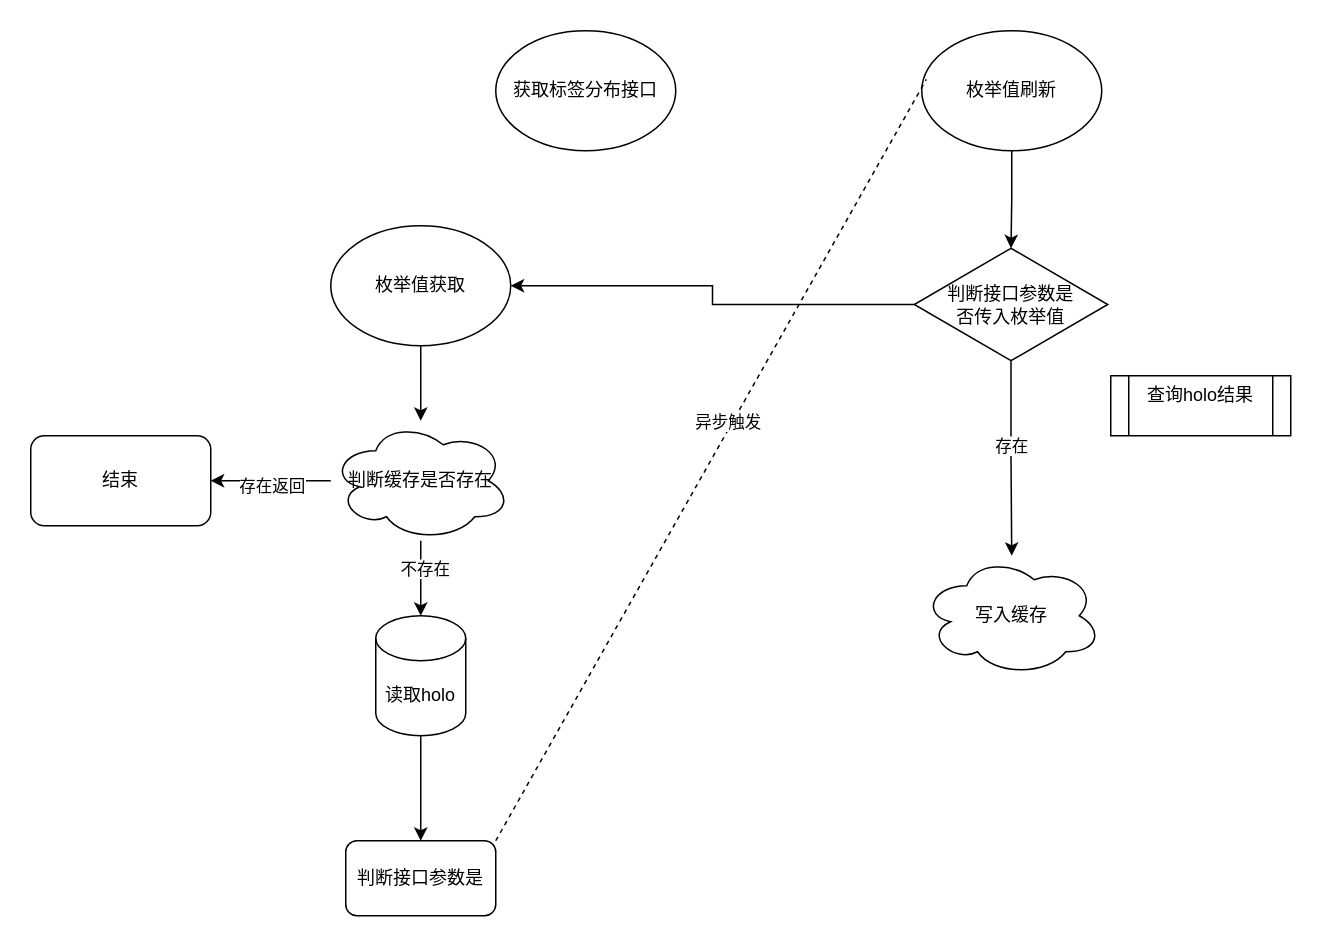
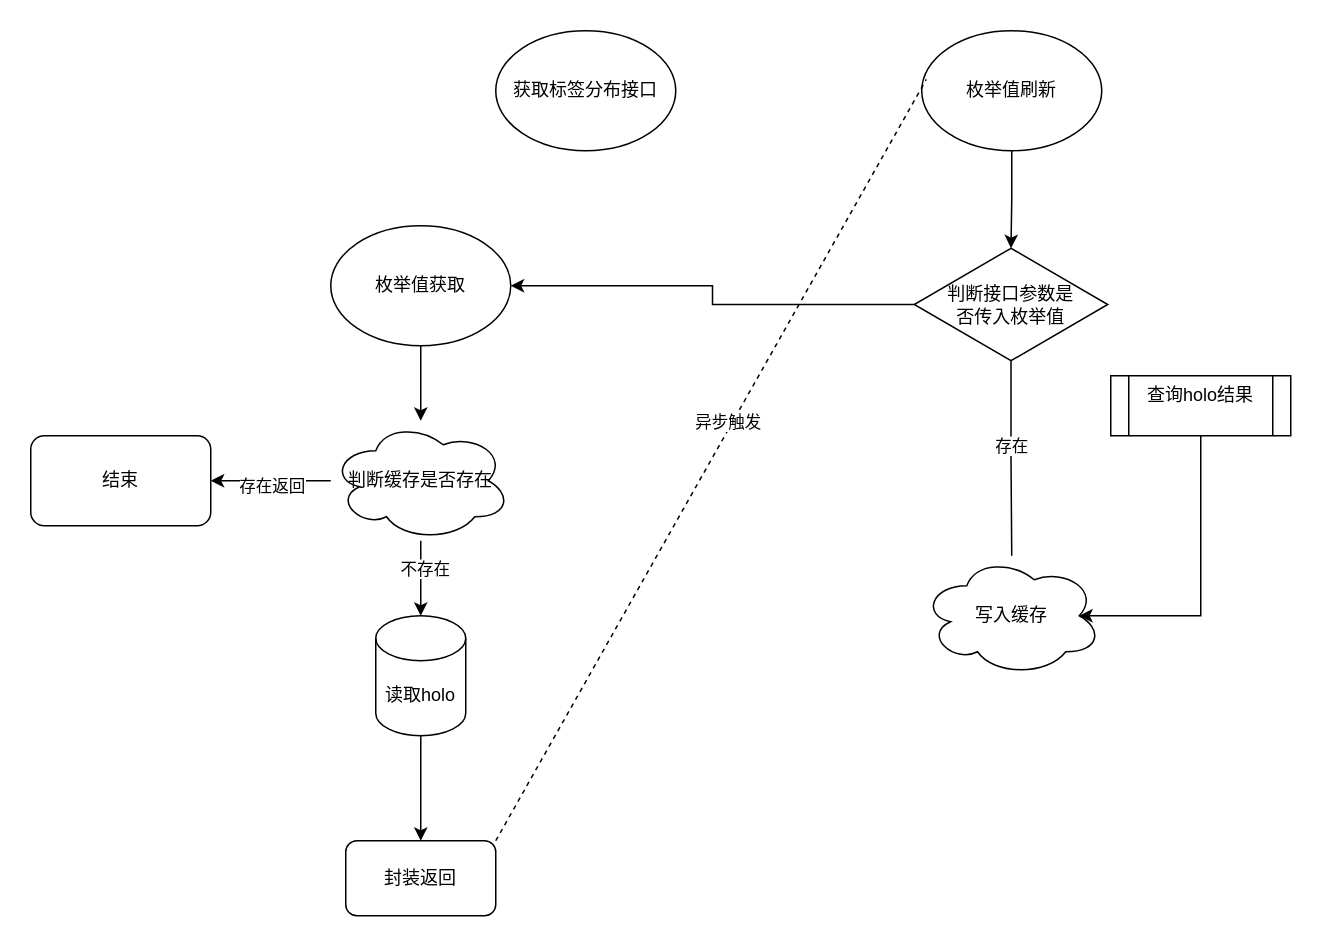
  <mxCell id="0" />
  <mxCell id="1" parent="0" />
  <mxCell id="2" value="" style="edgeStyle=orthogonalEdgeStyle;rounded=0;orthogonalLoop=1;jettySize=auto;html=1;" parent="1" source="3" target="11" edge="1"><mxGeometry relative="1" as="geometry" /></mxCell>
  <mxCell id="3" value="枚举值获取" style="ellipse;whiteSpace=wrap;html=1;" parent="1" vertex="1"><mxGeometry x="220" y="150" width="120" height="80" as="geometry" /></mxCell>
  <mxCell id="4" value="" style="edgeStyle=orthogonalEdgeStyle;rounded=0;orthogonalLoop=1;jettySize=auto;html=1;" edge="1" parent="1" source="5" target="21"><mxGeometry relative="1" as="geometry" /></mxCell>
  <mxCell id="5" value="枚举值刷新" style="ellipse;whiteSpace=wrap;html=1;" parent="1" vertex="1"><mxGeometry x="614" y="20" width="120" height="80" as="geometry" /></mxCell>
  <mxCell id="6" value="获取标签分布接口" style="ellipse;whiteSpace=wrap;html=1;" parent="1" vertex="1"><mxGeometry x="330" y="20" width="120" height="80" as="geometry" /></mxCell>
  <mxCell id="7" value="" style="edgeStyle=orthogonalEdgeStyle;rounded=0;orthogonalLoop=1;jettySize=auto;html=1;" parent="1" source="11" target="12" edge="1"><mxGeometry relative="1" as="geometry" /></mxCell>
  <mxCell id="8" value="存在返回" style="edgeLabel;html=1;align=center;verticalAlign=middle;resizable=0;points=[];" parent="7" vertex="1" connectable="0"><mxGeometry y="3" relative="1" as="geometry"><mxPoint as="offset" /></mxGeometry></mxCell>
  <mxCell id="9" value="" style="edgeStyle=orthogonalEdgeStyle;rounded=0;orthogonalLoop=1;jettySize=auto;html=1;" edge="1" parent="1" source="11" target="14"><mxGeometry relative="1" as="geometry" /></mxCell>
  <mxCell id="10" value="不存在" style="edgeLabel;html=1;align=center;verticalAlign=middle;resizable=0;points=[];" vertex="1" connectable="0" parent="9"><mxGeometry x="-0.3" y="2" relative="1" as="geometry"><mxPoint as="offset" /></mxGeometry></mxCell>
  <mxCell id="11" value="判断缓存是否存在" style="ellipse;shape=cloud;whiteSpace=wrap;html=1;" parent="1" vertex="1"><mxGeometry x="220" y="280" width="120" height="80" as="geometry" /></mxCell>
  <mxCell id="12" value="结束" style="rounded=1;whiteSpace=wrap;html=1;" parent="1" vertex="1"><mxGeometry x="20" y="290" width="120" height="60" as="geometry" /></mxCell>
  <mxCell id="13" value="" style="edgeStyle=orthogonalEdgeStyle;rounded=0;orthogonalLoop=1;jettySize=auto;html=1;" edge="1" parent="1" source="14" target="15"><mxGeometry relative="1" as="geometry" /></mxCell>
  <mxCell id="14" value="读取holo" style="shape=cylinder3;whiteSpace=wrap;html=1;boundedLbl=1;backgroundOutline=1;size=15;" vertex="1" parent="1"><mxGeometry x="250" y="410" width="60" height="80" as="geometry" /></mxCell>
- <mxCell id="15" value="判断接口参数是" style="rounded=1;whiteSpace=wrap;html=1;" vertex="1" parent="1"><mxGeometry x="230" y="560" width="100" height="50" as="geometry" /></mxCell>
+ <mxCell id="15" value="封装返回" style="rounded=1;whiteSpace=wrap;html=1;" vertex="1" parent="1"><mxGeometry x="230" y="560" width="100" height="50" as="geometry" /></mxCell>
  <mxCell id="16" value="" style="endArrow=none;dashed=1;html=1;rounded=0;exitX=1;exitY=0;exitDx=0;exitDy=0;entryX=0.025;entryY=0.406;entryDx=0;entryDy=0;entryPerimeter=0;" edge="1" parent="1" source="15" target="5"><mxGeometry width="50" height="50" relative="1" as="geometry"><mxPoint x="410" y="330" as="sourcePoint" /><mxPoint x="460" y="280" as="targetPoint" /></mxGeometry></mxCell>
  <mxCell id="17" value="异步触发" style="edgeLabel;html=1;align=center;verticalAlign=middle;resizable=0;points=[];" vertex="1" connectable="0" parent="16"><mxGeometry x="0.096" y="3" relative="1" as="geometry"><mxPoint y="1" as="offset" /></mxGeometry></mxCell>
- <mxCell id="18" value="" style="edgeStyle=orthogonalEdgeStyle;rounded=0;orthogonalLoop=1;jettySize=auto;html=1;" edge="1" parent="1" source="21" target="22"><mxGeometry relative="1" as="geometry" /></mxCell>
+ <mxCell id="18" value="" style="edgeStyle=orthogonalEdgeStyle;rounded=0;orthogonalLoop=1;jettySize=auto;html=1;endArrow=none;" edge="1" parent="1" source="21" target="22"><mxGeometry relative="1" as="geometry" /></mxCell>
  <mxCell id="19" value="存在" style="edgeLabel;html=1;align=center;verticalAlign=middle;resizable=0;points=[];" vertex="1" connectable="0" parent="18"><mxGeometry x="-0.142" relative="1" as="geometry"><mxPoint as="offset" /></mxGeometry></mxCell>
  <mxCell id="20" value="" style="edgeStyle=orthogonalEdgeStyle;rounded=0;orthogonalLoop=1;jettySize=auto;html=1;" edge="1" parent="1" source="21" target="3"><mxGeometry relative="1" as="geometry" /></mxCell>
  <mxCell id="21" value="判断接口参数是&lt;div&gt;否传入枚举值&lt;/div&gt;" style="rhombus;whiteSpace=wrap;html=1;" vertex="1" parent="1"><mxGeometry x="609" y="165" width="129" height="75" as="geometry" /></mxCell>
  <mxCell id="22" value="写入缓存" style="ellipse;shape=cloud;whiteSpace=wrap;html=1;" vertex="1" parent="1"><mxGeometry x="614" y="370" width="120" height="80" as="geometry" /></mxCell>
+ <mxCell id="23" style="edgeStyle=orthogonalEdgeStyle;rounded=0;orthogonalLoop=1;jettySize=auto;html=1;entryX=0.875;entryY=0.5;entryDx=0;entryDy=0;entryPerimeter=0;" edge="1" parent="1" source="24" target="22"><mxGeometry relative="1" as="geometry"><mxPoint x="800" y="340" as="targetPoint" /><Array as="points"><mxPoint x="800" y="410" /></Array></mxGeometry></mxCell>
  <mxCell id="24" value="查询holo结果&lt;div&gt;&lt;br&gt;&lt;/div&gt;" style="shape=process;whiteSpace=wrap;html=1;backgroundOutline=1;" vertex="1" parent="1"><mxGeometry x="740" y="250" width="120" height="40" as="geometry" /></mxCell>
